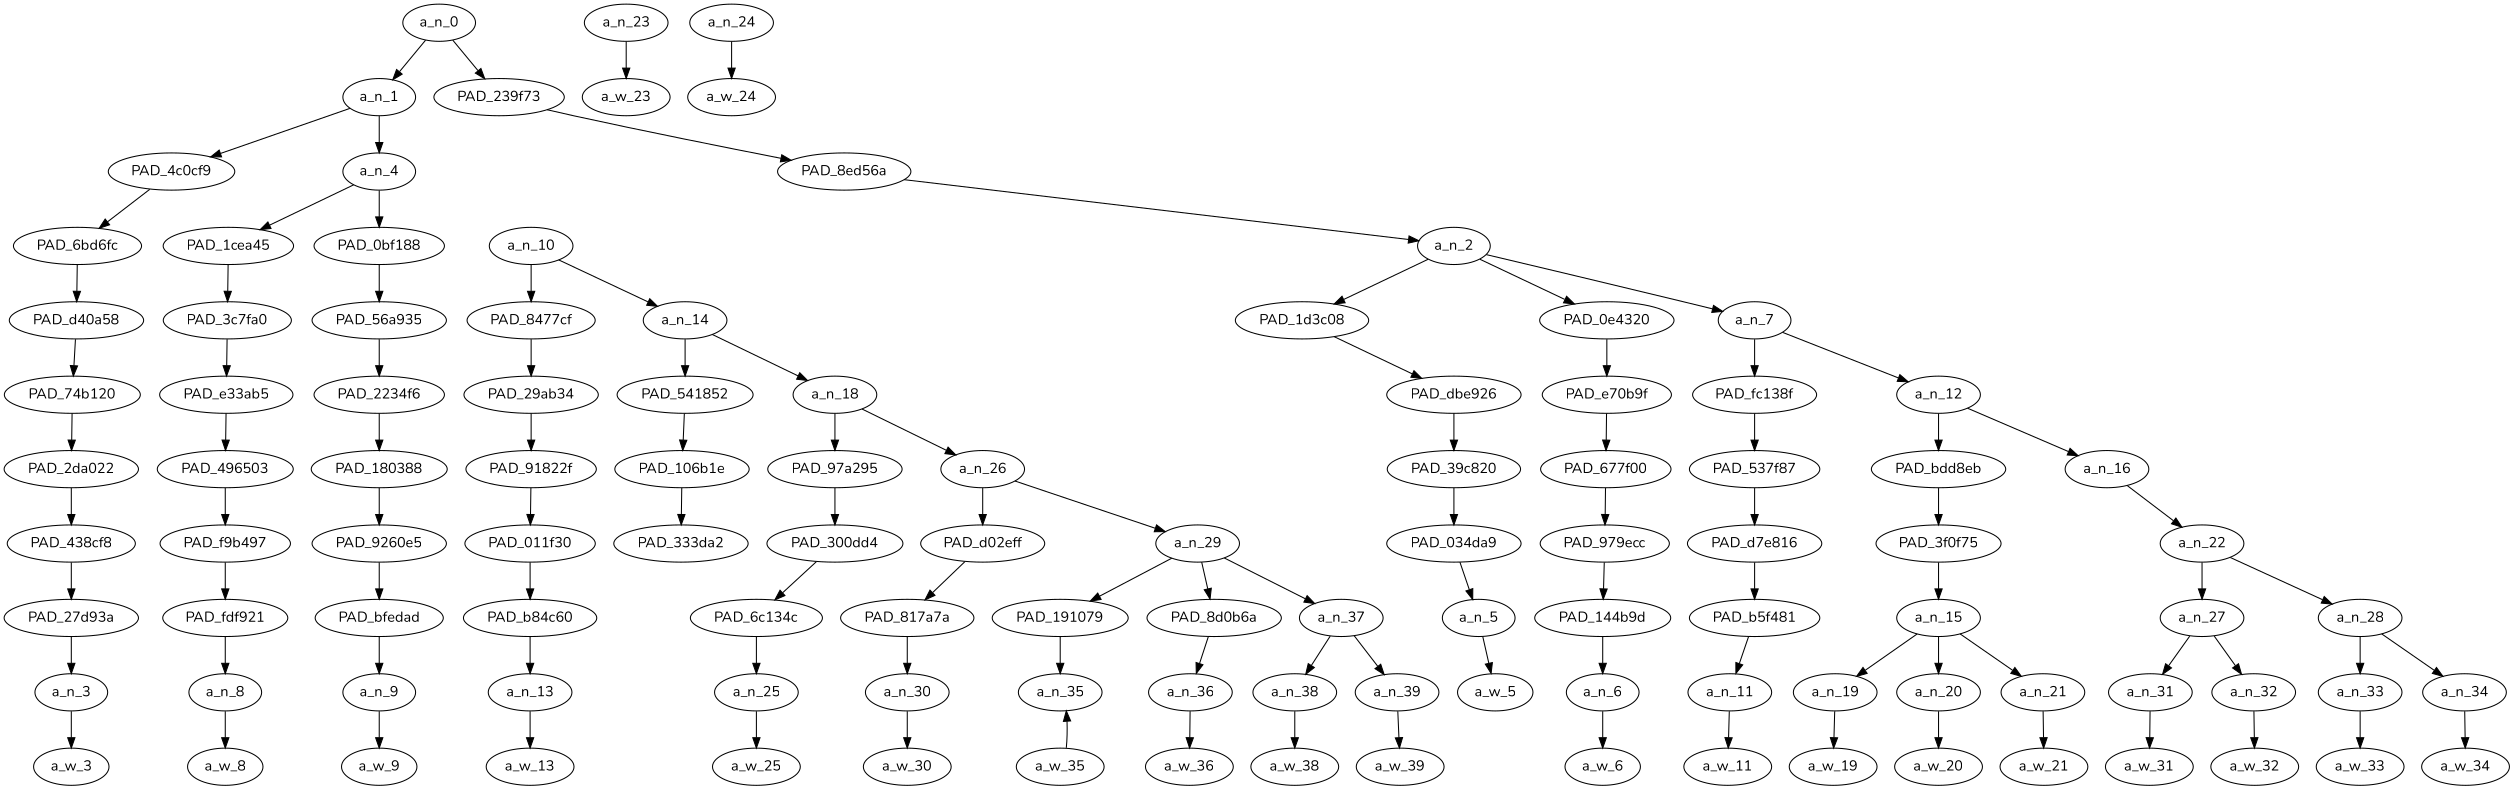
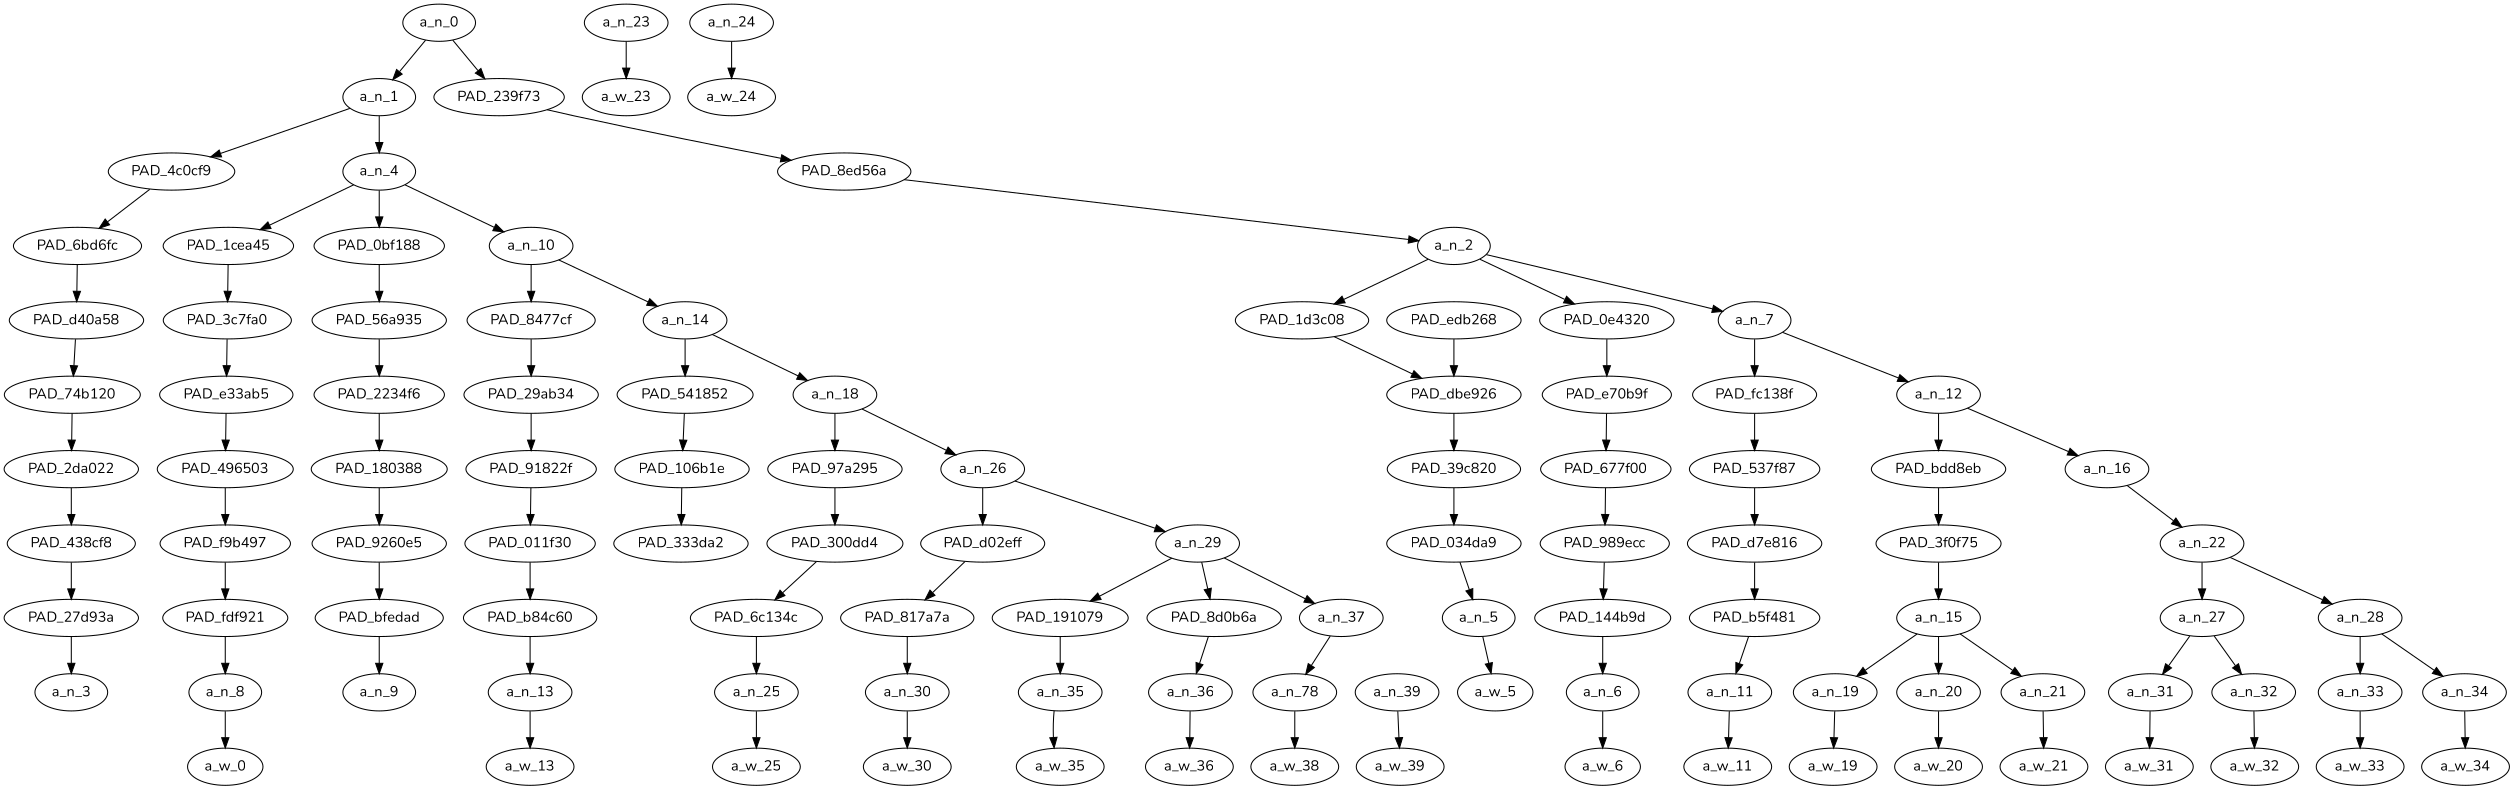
  strict digraph {
    fontname=Nunito
    node [div_dir=1 fontname=Nunito index=0 level=1 text_span="[0]" value=0.07096657]
    edge [fontname=Nunito]
    a_n_0 [level=10 text_span="[0, 1, 2, 3, 4, 5, 6, 7, 8, 9, 10, 11, 12, 13, 14, 15, 16, 17, 18, 19, 20, 21]" value=0.99999999]
    a_n_1 [level=9 text_span="[0, 1, 2, 3, 4, 5, 6, 7, 8, 9, 10, 11]" value=0.51480109]
    PAD_239f73 [index=1 level=9 text_span="[12, 13, 14, 15, 16, 17, 18, 19, 20, 21]" value=0.48405450]
    PAD_4c0cf9 [level=8]
    a_n_4 [index=1 level=8 text_span="[1, 2, 3, 4, 5, 6, 7, 8, 9, 10, 11]" value=0.44321885]
    PAD_8ed56a [index=2 level=8 text_span="[12, 13, 14, 15, 16, 17, 18, 19, 20, 21]" value=0.48405450]
    PAD_6bd6fc [level=7]
    PAD_1cea45 [div_dir=-1 index=1 level=7 text_span="[1]" value=0.03543534]
    PAD_0bf188 [index=2 level=7 text_span="[2]" value=0.03811515]
    a_n_10 [index=3 level=7 text_span="[3, 4, 5, 6, 7, 8, 9, 10, 11]" value=0.36923131]
    a_n_2 [index=4 level=7 text_span="[12, 13, 14, 15, 16, 17, 18, 19, 20, 21]" value=0.48405450]
    PAD_d40a58 [level=6]
    PAD_3c7fa0 [div_dir=-1 index=1 level=6 text_span="[1]" value=0.03543534]
    PAD_56a935 [index=2 level=6 text_span="[2]" value=0.03811515]
    PAD_8477cf [index=3 level=6 text_span="[3]" value=0.08204884]
    a_n_14 [index=4 level=6 text_span="[4, 5, 6, 7, 8, 9, 10, 11]" value=0.28683833]
    PAD_74b120 [level=5]
    PAD_2da022 [level=4]
    PAD_438cf8 [level=3]
    PAD_27d93a [level=2]
    a_n_3
-   a_w_3 [div_dir=0 level=0 value=how]
    PAD_e33ab5 [div_dir=-1 index=1 level=5 text_span="[1]" value=0.03543534]
    PAD_2234f6 [index=2 level=5 text_span="[2]" value=0.03811515]
    PAD_29ab34 [index=3 level=5 text_span="[3]" value=0.08204884]
    PAD_541852 [index=4 level=5 text_span="[4, 5]" value=0.05102547]
    a_n_18 [index=5 level=5 text_span="[6, 7, 8, 9, 10, 11]" value=0.23549054]
    PAD_496503 [div_dir=-1 index=1 level=4 text_span="[1]" value=0.03543534]
    PAD_f9b497 [div_dir=-1 index=1 level=3 text_span="[1]" value=0.03543534]
    PAD_fdf921 [div_dir=-1 index=1 level=2 text_span="[1]" value=0.03543534]
    a_n_8 [div_dir=-1 index=1 text_span="[1]" value=0.03543534]
-   a_w_8 [div_dir=0 index=1 level=0 text_span="[1]" value=do]
+   a_w_8 [div_dir=0 index=1 level=0 text_span="[1]" value=do label=a_w_0]
    PAD_180388 [index=2 level=4 text_span="[2]" value=0.03811515]
    PAD_9260e5 [index=2 level=3 text_span="[2]" value=0.03811515]
    PAD_bfedad [index=2 level=2 text_span="[2]" value=0.03811515]
    a_n_9 [index=2 text_span="[2]" value=0.03811515]
-   a_w_9 [div_dir=0 index=2 level=0 text_span="[2]" value=we]
    PAD_91822f [index=3 level=4 text_span="[3]" value=0.08204884]
    PAD_106b1e [index=4 level=4 text_span="[4, 5]" value=0.05102547]
    PAD_97a295 [index=5 level=4 text_span="[6]" value=0.02365794]
    a_n_26 [index=6 level=4 text_span="[7, 8, 9, 10, 11]" value=0.21156443]
    PAD_011f30 [index=3 level=3 text_span="[3]" value=0.08204884]
    PAD_b84c60 [index=3 level=2 text_span="[3]" value=0.08204884]
    a_n_13 [index=3 text_span="[3]" value=0.08204884]
    a_w_13 [div_dir=0 index=3 level=0 text_span="[3]" value=instigate]
    PAD_333da2 [index=4 level=3 text_span="[4, 5]" value=0.05102547]
    PAD_300dd4 [index=5 level=3 text_span="[6]" value=0.02365794]
    PAD_d02eff [div_dir=-1 index=7 level=3 text_span="[11]" value=0.03323240]
    a_n_29 [index=6 level=3 text_span="[7, 8, 9, 10]" value=0.17807664]
    a_n_23 [index=4 text_span="[4]" value=0.02315076]
    a_w_23 [div_dir=0 index=4 level=0 text_span="[4]" value=a]
    a_n_24 [index=5 text_span="[5]" value=0.02769319]
    a_w_24 [div_dir=0 index=5 level=0 text_span="[5]" value=war]
    PAD_6c134c [index=5 level=2 text_span="[6]" value=0.02365794]
    PAD_817a7a [div_dir=-1 index=9 level=2 text_span="[11]" value=0.03323240]
    PAD_191079 [index=6 level=2 text_span="[7]" value=0.03638468]
    PAD_8d0b6a [index=7 level=2 text_span="[8]" value=0.02195591]
    a_n_37 [index=8 level=2 text_span="[9, 10]" value=0.11940752]
    a_n_25 [index=6 text_span="[6]" value=0.02365794]
    a_w_25 [div_dir=0 index=6 level=0 text_span="[6]" value=between]
    a_n_30 [div_dir=-1 index=11 text_span="[11]" value=0.03323240]
    a_n_35 [index=7 text_span="[7]" value=0.03638468]
    a_n_36 [index=8 text_span="[8]" value=0.02195591]
-   a_n_38 [index=9 text_span="[9]" value=0.03406471]
+   a_n_38 [index=9 text_span="[9]" value=0.03406471 label=a_n_78]
    a_n_39 [index=10 text_span="[10]" value=0.08501387]
    a_w_30 [div_dir=0 index=11 level=0 text_span="[11]" value=abe]
    a_w_35 [div_dir=0 index=7 level=0 text_span="[7]" value=japan]
    a_w_36 [div_dir=0 index=8 level=0 text_span="[8]" value=and]
    a_w_38 [div_dir=0 index=9 level=0 text_span="[9]" value=israel]
    a_w_39 [div_dir=0 index=10 level=0 text_span="[10]" value=shinzo]
    PAD_1d3c08 [index=5 level=6 text_span="[12]" value=0.02409315]
    PAD_0e4320 [div_dir=-1 index=6 level=6 text_span="[13]" value=0.02245937]
    a_n_7 [index=7 level=6 text_span="[14, 15, 16, 17, 18, 19, 20, 21]" value=0.43645863]
    PAD_dbe926 [index=7 level=4 text_span="[12]" value=0.02409315]
    PAD_e70b9f [div_dir=-1 index=7 level=5 text_span="[13]" value=0.02245937]
    PAD_fc138f [index=8 level=5 text_span="[14]" value=0.02630681]
    a_n_12 [index=9 level=5 text_span="[15, 16, 17, 18, 19, 20, 21]" value=0.40899092]
+   PAD_edb268 [index=6 level=5 text_span="[12]" value=0.02409315]
    PAD_677f00 [div_dir=-1 index=8 level=4 text_span="[13]" value=0.02245937]
    PAD_537f87 [index=9 level=4 text_span="[14]" value=0.02630681]
    PAD_bdd8eb [index=10 level=4 text_span="[15, 16, 17]" value=0.13228552]
    a_n_16 [index=11 level=4 text_span="[18, 19, 20, 21]" value=0.27549616]
    PAD_39c820 [index=8 level=3 text_span="[12]" value=0.02409315]
    PAD_034da9 [index=10 level=2 text_span="[12]" value=0.02409315]
    a_n_5 [index=12 text_span="[12]" value=0.02409315]
    a_w_5 [div_dir=0 index=12 level=0 text_span="[12]" value=did]
-   PAD_989ecc [div_dir=-1 index=9 level=3 text_span="[13]" value=0.02245937 label=PAD_979ecc]
+   PAD_989ecc [div_dir=-1 index=9 level=3 text_span="[13]" value=0.02245937]
    PAD_144b9d [div_dir=-1 index=11 level=2 text_span="[13]" value=0.02245937]
    a_n_6 [div_dir=-1 index=13 text_span="[13]" value=0.02245937]
    a_w_6 [div_dir=0 index=13 level=0 text_span="[13]" value=not]
    PAD_d7e816 [index=10 level=3 text_span="[14]" value=0.02630681]
    PAD_3f0f75 [index=11 level=3 text_span="[15, 16, 17]" value=0.13228552]
    a_n_22 [index=12 level=3 text_span="[18, 19, 20, 21]" value=0.27434938]
    PAD_b5f481 [index=12 level=2 text_span="[14]" value=0.02630681]
    a_n_11 [index=14 text_span="[14]" value=0.02630681]
    a_w_11 [div_dir=0 index=14 level=0 text_span="[14]" value=like]
    a_n_15 [index=13 level=2 text_span="[15, 16, 17]" value=0.13228552]
    a_n_27 [index=14 level=2 text_span="[18, 19]" value=0.18970385]
    a_n_28 [index=15 level=2 text_span="[20, 21]" value=0.08349875]
    a_n_19 [index=15 text_span="[15]" value=0.02779591]
    a_n_20 [index=16 text_span="[16]" value=0.04298529]
    a_n_21 [index=17 text_span="[17]" value=0.06101164]
    a_w_19 [div_dir=0 index=15 level=0 text_span="[15]" value=the]
    a_w_20 [div_dir=0 index=16 level=0 text_span="[16]" value=shoe]
    a_w_21 [div_dir=0 index=17 level=0 text_span="[17]" value=desert]
    a_n_31 [index=18 text_span="[18]" value=0.04000410]
    a_n_32 [index=19 text_span="[19]" value=0.14836400]
    a_n_33 [index=20 text_span="[20]" value=0.04489888]
    a_n_34 [index=21 text_span="[21]" value=0.03844479]
    a_w_31 [div_dir=0 index=18 level=0 text_span="[18]" value=the1]
    a_w_32 [div_dir=0 index=19 level=0 text_span="[19]" value=kike]
    a_w_33 [div_dir=0 index=20 level=0 text_span="[20]" value=served]
    a_w_34 [div_dir=0 index=21 level=0 text_span="[21]" value=him]
    a_n_0 -> a_n_1
    a_n_0 -> PAD_239f73
    a_n_1 -> PAD_4c0cf9
    a_n_1 -> a_n_4
    PAD_239f73 -> PAD_8ed56a
    PAD_4c0cf9 -> PAD_6bd6fc
    a_n_4 -> PAD_1cea45
    a_n_4 -> PAD_0bf188
+   a_n_4 -> a_n_10
    PAD_8ed56a -> a_n_2
    PAD_6bd6fc -> PAD_d40a58
    PAD_1cea45 -> PAD_3c7fa0
    PAD_0bf188 -> PAD_56a935
    a_n_10 -> PAD_8477cf
    a_n_10 -> a_n_14
    a_n_2 -> PAD_1d3c08
    a_n_2 -> PAD_0e4320
    a_n_2 -> a_n_7
    PAD_d40a58 -> PAD_74b120
    PAD_3c7fa0 -> PAD_e33ab5
    PAD_56a935 -> PAD_2234f6
    PAD_8477cf -> PAD_29ab34
    a_n_14 -> PAD_541852
    a_n_14 -> a_n_18
    PAD_74b120 -> PAD_2da022
    PAD_2da022 -> PAD_438cf8
    PAD_438cf8 -> PAD_27d93a
    PAD_27d93a -> a_n_3
-   a_n_3 -> a_w_3
    PAD_e33ab5 -> PAD_496503
    PAD_2234f6 -> PAD_180388
    PAD_29ab34 -> PAD_91822f
    PAD_541852 -> PAD_106b1e
    a_n_18 -> PAD_97a295
    a_n_18 -> a_n_26
    PAD_496503 -> PAD_f9b497
    PAD_f9b497 -> PAD_fdf921
    PAD_fdf921 -> a_n_8
    a_n_8 -> a_w_8
    PAD_180388 -> PAD_9260e5
    PAD_9260e5 -> PAD_bfedad
    PAD_bfedad -> a_n_9
-   a_n_9 -> a_w_9
    PAD_91822f -> PAD_011f30
    PAD_106b1e -> PAD_333da2
    PAD_97a295 -> PAD_300dd4
    a_n_26 -> PAD_d02eff
    a_n_26 -> a_n_29
    PAD_011f30 -> PAD_b84c60
    PAD_b84c60 -> a_n_13
    a_n_13 -> a_w_13
    PAD_300dd4 -> PAD_6c134c
    PAD_d02eff -> PAD_817a7a
    a_n_29 -> PAD_191079
    a_n_29 -> PAD_8d0b6a
    a_n_29 -> a_n_37
    a_n_23 -> a_w_23
    a_n_24 -> a_w_24
    PAD_6c134c -> a_n_25
    PAD_817a7a -> a_n_30
    PAD_191079 -> a_n_35
    PAD_8d0b6a -> a_n_36
    a_n_37 -> a_n_38
-   a_n_37 -> a_n_39
    a_n_25 -> a_w_25
    a_n_30 -> a_w_30
-   a_w_35 -> a_n_35
+   a_n_35 -> a_w_35
    a_n_36 -> a_w_36
    a_n_38 -> a_w_38
    a_n_39 -> a_w_39
    PAD_1d3c08 -> PAD_dbe926
    PAD_0e4320 -> PAD_e70b9f
    a_n_7 -> PAD_fc138f
    a_n_7 -> a_n_12
    PAD_dbe926 -> PAD_39c820
    PAD_e70b9f -> PAD_677f00
    PAD_fc138f -> PAD_537f87
    a_n_12 -> PAD_bdd8eb
    a_n_12 -> a_n_16
+   PAD_edb268 -> PAD_dbe926
    PAD_677f00 -> PAD_989ecc
    PAD_537f87 -> PAD_d7e816
    PAD_bdd8eb -> PAD_3f0f75
    a_n_16 -> a_n_22
    PAD_39c820 -> PAD_034da9
    PAD_034da9 -> a_n_5
    a_n_5 -> a_w_5
    PAD_989ecc -> PAD_144b9d
    PAD_144b9d -> a_n_6
    a_n_6 -> a_w_6
    PAD_d7e816 -> PAD_b5f481
    PAD_3f0f75 -> a_n_15
    a_n_22 -> a_n_27
    a_n_22 -> a_n_28
    PAD_b5f481 -> a_n_11
    a_n_11 -> a_w_11
    a_n_15 -> a_n_19
    a_n_15 -> a_n_20
    a_n_15 -> a_n_21
    a_n_27 -> a_n_31
    a_n_27 -> a_n_32
    a_n_28 -> a_n_33
    a_n_28 -> a_n_34
    a_n_19 -> a_w_19
    a_n_20 -> a_w_20
    a_n_21 -> a_w_21
    a_n_31 -> a_w_31
    a_n_32 -> a_w_32
    a_n_33 -> a_w_33
    a_n_34 -> a_w_34
  }
